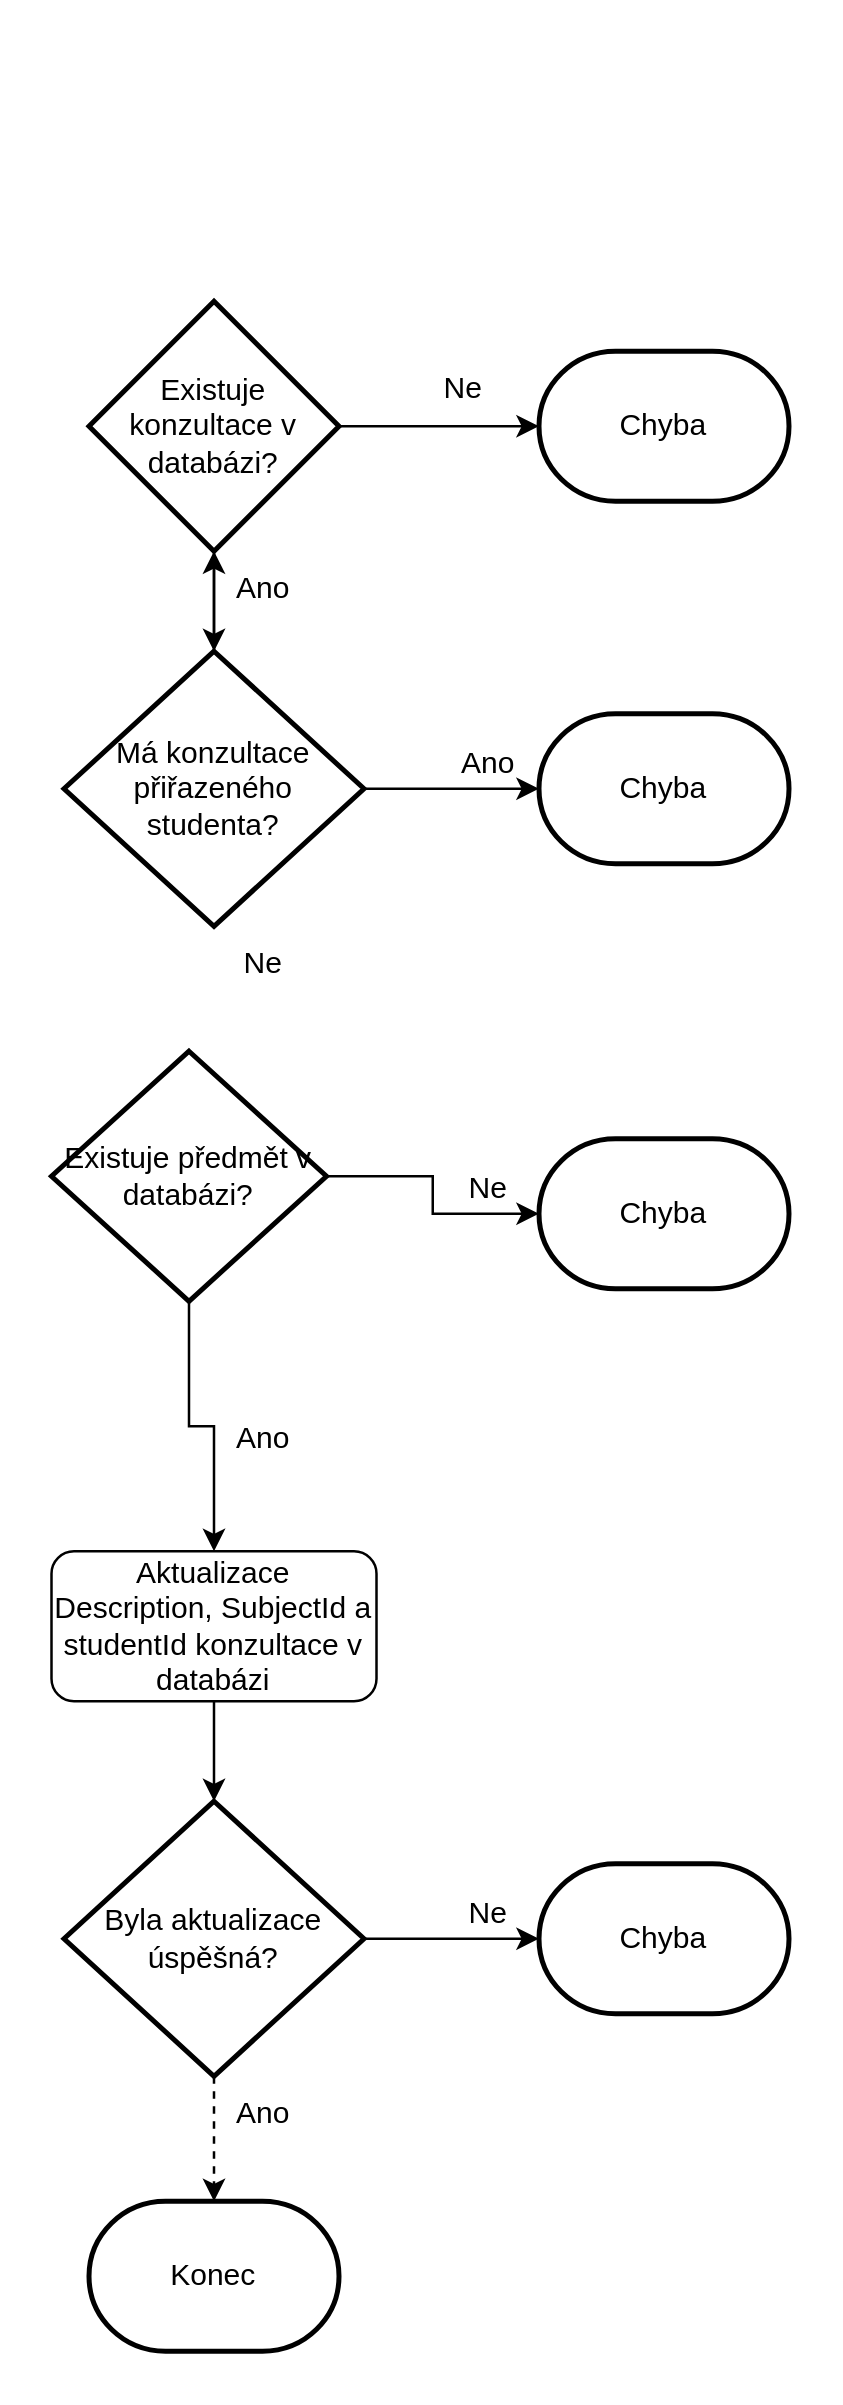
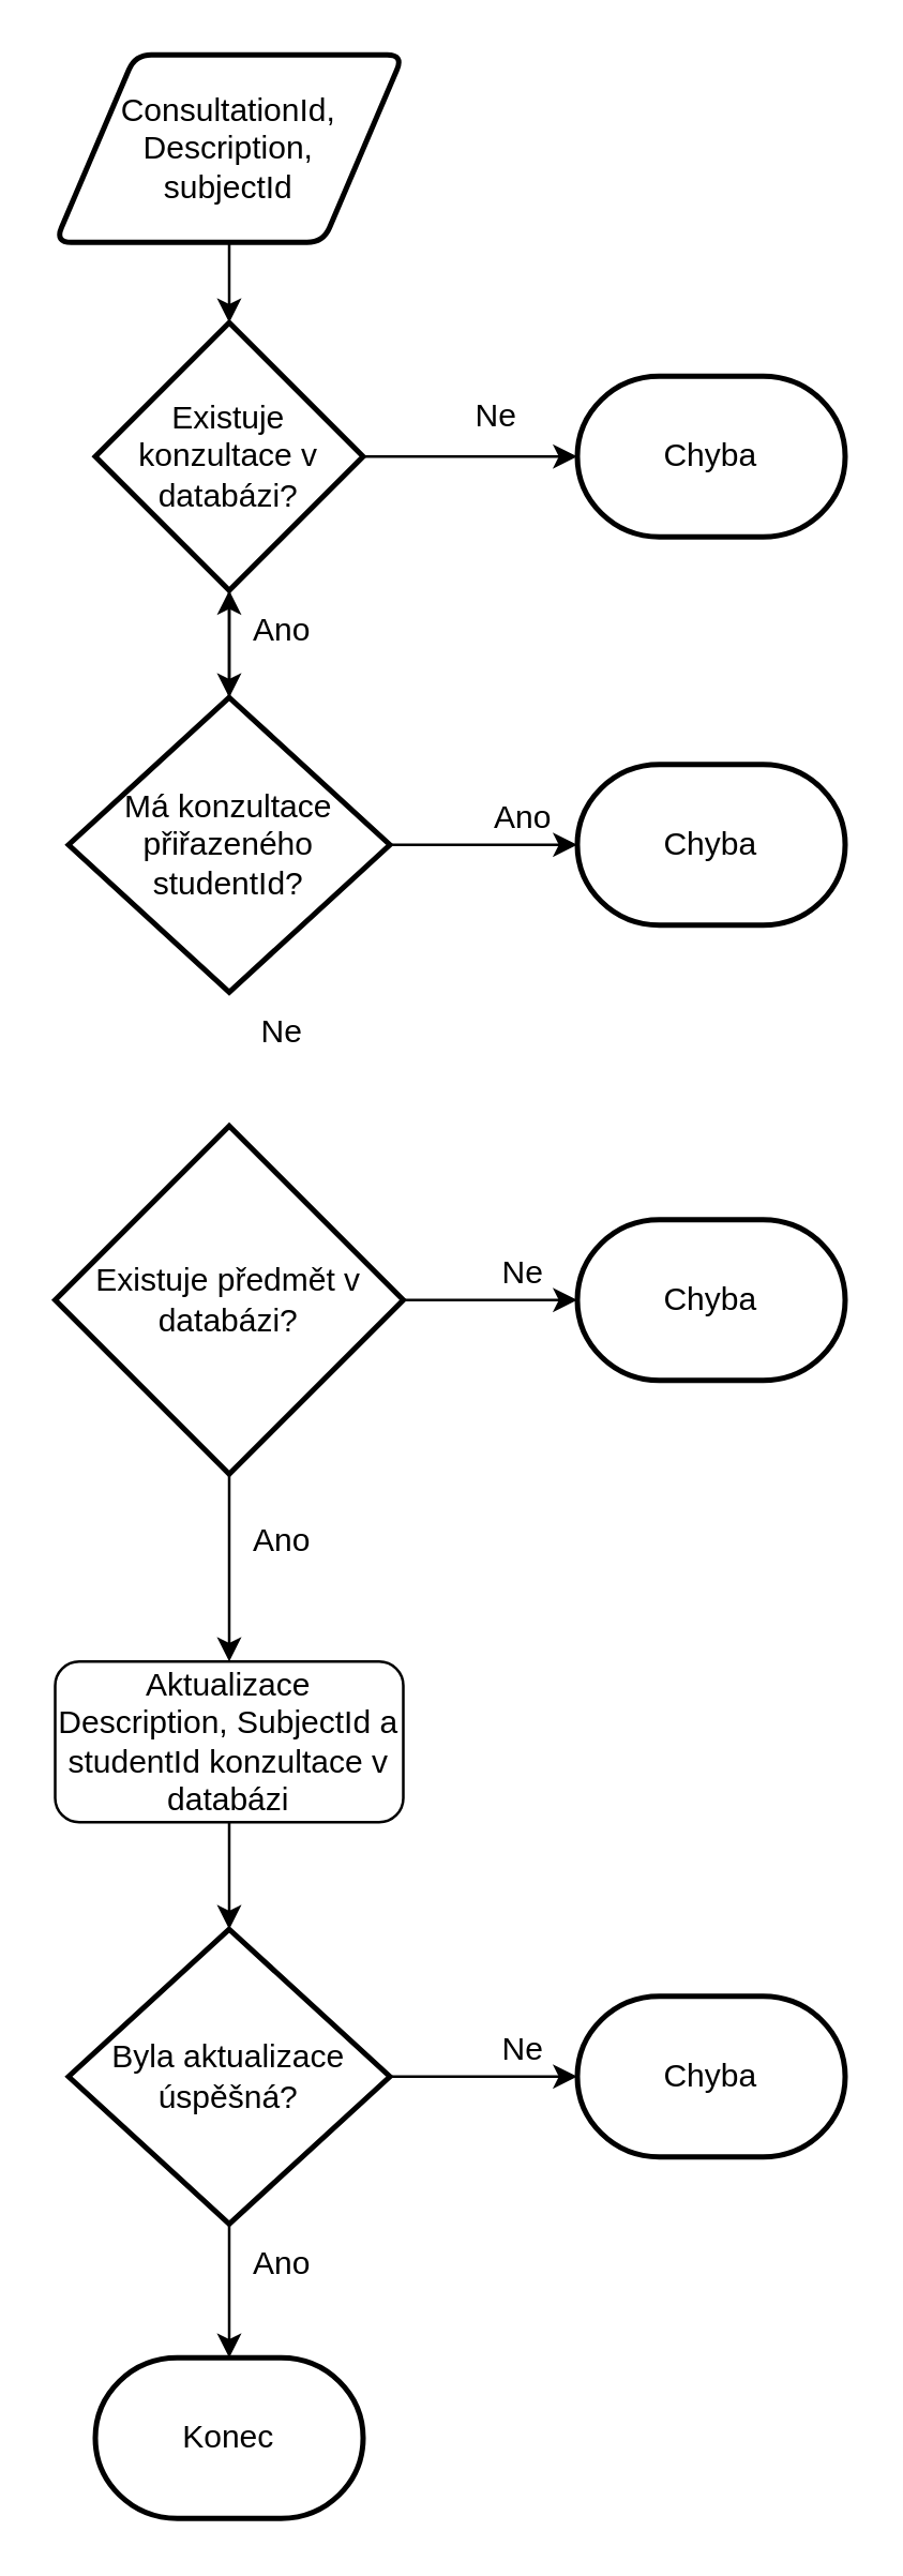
  <mxCell id="0" />
  <mxCell id="1" parent="0" />
+ <mxCell id="2" value="ConsultationId,&lt;div&gt;Description,&lt;/div&gt;&lt;div&gt;subjectId&lt;/div&gt;" style="shape=parallelogram;html=1;strokeWidth=2;perimeter=parallelogramPerimeter;whiteSpace=wrap;rounded=1;arcSize=12;size=0.23;" vertex="1" parent="1"><mxGeometry x="20" y="20" width="130" height="70" as="geometry" /></mxCell>
  <mxCell id="3" value="Existuje konzultace v databázi?" style="strokeWidth=2;html=1;shape=mxgraph.flowchart.decision;whiteSpace=wrap;" vertex="1" parent="1"><mxGeometry x="35" y="120" width="100" height="100" as="geometry" /></mxCell>
  <mxCell id="4" value="Chyba" style="strokeWidth=2;html=1;shape=mxgraph.flowchart.terminator;whiteSpace=wrap;" vertex="1" parent="1"><mxGeometry x="215" y="140" width="100" height="60" as="geometry" /></mxCell>
  <mxCell id="5" style="edgeStyle=orthogonalEdgeStyle;rounded=0;orthogonalLoop=1;jettySize=auto;html=1;entryX=0;entryY=0.5;entryDx=0;entryDy=0;entryPerimeter=0;" edge="1" parent="1" source="3" target="4"><mxGeometry relative="1" as="geometry" /></mxCell>
+ <mxCell id="6" style="edgeStyle=orthogonalEdgeStyle;rounded=0;orthogonalLoop=1;jettySize=auto;html=1;entryX=0.5;entryY=0;entryDx=0;entryDy=0;entryPerimeter=0;" edge="1" parent="1" source="2" target="3"><mxGeometry relative="1" as="geometry" /></mxCell>
  <mxCell id="7" value="Ne" style="text;html=1;align=center;verticalAlign=middle;whiteSpace=wrap;rounded=0;" vertex="1" parent="1"><mxGeometry x="175" y="150" width="20" height="10" as="geometry" /></mxCell>
  <mxCell id="8" value="Ano" style="text;html=1;align=center;verticalAlign=middle;whiteSpace=wrap;rounded=0;" vertex="1" parent="1"><mxGeometry x="95" y="230" width="20" height="10" as="geometry" /></mxCell>
  <mxCell id="9" style="edgeStyle=orthogonalEdgeStyle;rounded=0;orthogonalLoop=1;jettySize=auto;html=1;" edge="1" parent="1" source="10" target="12"><mxGeometry relative="1" as="geometry" /></mxCell>
- <mxCell id="10" value="Má konzultace přiřazeného studenta?" style="strokeWidth=2;html=1;shape=mxgraph.flowchart.decision;whiteSpace=wrap;" vertex="1" parent="1"><mxGeometry x="25" y="260" width="120" height="110" as="geometry" /></mxCell>
+ <mxCell id="10" value="Má konzultace přiřazeného studentId?" style="strokeWidth=2;html=1;shape=mxgraph.flowchart.decision;whiteSpace=wrap;" vertex="1" parent="1"><mxGeometry x="25" y="260" width="120" height="110" as="geometry" /></mxCell>
  <mxCell id="11" style="edgeStyle=orthogonalEdgeStyle;rounded=0;orthogonalLoop=1;jettySize=auto;html=1;" edge="1" parent="1" source="3"><mxGeometry relative="1" as="geometry"><mxPoint x="85" y="260" as="targetPoint" /></mxGeometry></mxCell>
  <mxCell id="12" value="Chyba" style="strokeWidth=2;html=1;shape=mxgraph.flowchart.terminator;whiteSpace=wrap;" vertex="1" parent="1"><mxGeometry x="215" y="285" width="100" height="60" as="geometry" /></mxCell>
  <mxCell id="13" value="Ano" style="text;html=1;align=center;verticalAlign=middle;whiteSpace=wrap;rounded=0;" vertex="1" parent="1"><mxGeometry x="185" y="300" width="20" height="10" as="geometry" /></mxCell>
  <mxCell id="14" value="Ne" style="text;html=1;align=center;verticalAlign=middle;whiteSpace=wrap;rounded=0;" vertex="1" parent="1"><mxGeometry x="95" y="380" width="20" height="10" as="geometry" /></mxCell>
  <mxCell id="15" style="edgeStyle=orthogonalEdgeStyle;rounded=0;orthogonalLoop=1;jettySize=auto;html=1;entryX=0.5;entryY=0;entryDx=0;entryDy=0;" edge="1" parent="1" source="16" target="22"><mxGeometry relative="1" as="geometry" /></mxCell>
- <mxCell id="16" value="Existuje předmět v databázi?" style="strokeWidth=2;html=1;shape=mxgraph.flowchart.decision;whiteSpace=wrap;" vertex="1" parent="1"><mxGeometry x="20" y="420" width="110" height="100" as="geometry" /></mxCell>
+ <mxCell id="16" value="Existuje předmět v databázi?" style="strokeWidth=2;html=1;shape=mxgraph.flowchart.decision;whiteSpace=wrap;" vertex="1" parent="1"><mxGeometry x="20" y="420" width="130" height="130" as="geometry" /></mxCell>
  <mxCell id="17" style="edgeStyle=orthogonalEdgeStyle;rounded=0;orthogonalLoop=1;jettySize=auto;html=1;" edge="1" parent="1" source="10" target="3"><mxGeometry relative="1" as="geometry" /></mxCell>
  <mxCell id="18" value="Chyba" style="strokeWidth=2;html=1;shape=mxgraph.flowchart.terminator;whiteSpace=wrap;" vertex="1" parent="1"><mxGeometry x="215" y="455" width="100" height="60" as="geometry" /></mxCell>
  <mxCell id="19" value="Ne" style="text;html=1;align=center;verticalAlign=middle;whiteSpace=wrap;rounded=0;" vertex="1" parent="1"><mxGeometry x="185" y="470" width="20" height="10" as="geometry" /></mxCell>
  <mxCell id="20" style="edgeStyle=orthogonalEdgeStyle;rounded=0;orthogonalLoop=1;jettySize=auto;html=1;entryX=0;entryY=0.5;entryDx=0;entryDy=0;entryPerimeter=0;" edge="1" parent="1" source="16" target="18"><mxGeometry relative="1" as="geometry" /></mxCell>
  <mxCell id="21" value="Ano" style="text;html=1;align=center;verticalAlign=middle;whiteSpace=wrap;rounded=0;" vertex="1" parent="1"><mxGeometry x="95" y="570" width="20" height="10" as="geometry" /></mxCell>
  <mxCell id="22" value="Aktualizace Description, SubjectId a studentId konzultace v databázi" style="rounded=1;whiteSpace=wrap;html=1;fontSize=12;glass=0;strokeWidth=1;shadow=0;" vertex="1" parent="1"><mxGeometry x="20" y="620" width="130" height="60" as="geometry" /></mxCell>
  <mxCell id="23" value="Byla aktualizace úspěšná?" style="strokeWidth=2;html=1;shape=mxgraph.flowchart.decision;whiteSpace=wrap;" vertex="1" parent="1"><mxGeometry x="25" y="720" width="120" height="110" as="geometry" /></mxCell>
  <mxCell id="24" style="edgeStyle=orthogonalEdgeStyle;rounded=0;orthogonalLoop=1;jettySize=auto;html=1;entryX=0.5;entryY=0;entryDx=0;entryDy=0;entryPerimeter=0;" edge="1" parent="1" source="22" target="23"><mxGeometry relative="1" as="geometry" /></mxCell>
  <mxCell id="25" value="Chyba" style="strokeWidth=2;html=1;shape=mxgraph.flowchart.terminator;whiteSpace=wrap;" vertex="1" parent="1"><mxGeometry x="215" y="745" width="100" height="60" as="geometry" /></mxCell>
  <mxCell id="26" value="Ne" style="text;html=1;align=center;verticalAlign=middle;whiteSpace=wrap;rounded=0;" vertex="1" parent="1"><mxGeometry x="185" y="760" width="20" height="10" as="geometry" /></mxCell>
  <mxCell id="27" style="edgeStyle=orthogonalEdgeStyle;rounded=0;orthogonalLoop=1;jettySize=auto;html=1;entryX=0;entryY=0.5;entryDx=0;entryDy=0;entryPerimeter=0;" edge="1" parent="1" source="23" target="25"><mxGeometry relative="1" as="geometry" /></mxCell>
  <mxCell id="28" value="Konec" style="strokeWidth=2;html=1;shape=mxgraph.flowchart.terminator;whiteSpace=wrap;" vertex="1" parent="1"><mxGeometry x="35" y="880" width="100" height="60" as="geometry" /></mxCell>
- <mxCell id="29" style="edgeStyle=orthogonalEdgeStyle;rounded=0;orthogonalLoop=1;jettySize=auto;html=1;entryX=0.5;entryY=0;entryDx=0;entryDy=0;entryPerimeter=0;dashed=1;" edge="1" parent="1" source="23" target="28"><mxGeometry relative="1" as="geometry" /></mxCell>
+ <mxCell id="29" style="edgeStyle=orthogonalEdgeStyle;rounded=0;orthogonalLoop=1;jettySize=auto;html=1;entryX=0.5;entryY=0;entryDx=0;entryDy=0;entryPerimeter=0;" edge="1" parent="1" source="23" target="28"><mxGeometry relative="1" as="geometry" /></mxCell>
  <mxCell id="30" value="Ano" style="text;html=1;align=center;verticalAlign=middle;whiteSpace=wrap;rounded=0;" vertex="1" parent="1"><mxGeometry x="95" y="840" width="20" height="10" as="geometry" /></mxCell>
